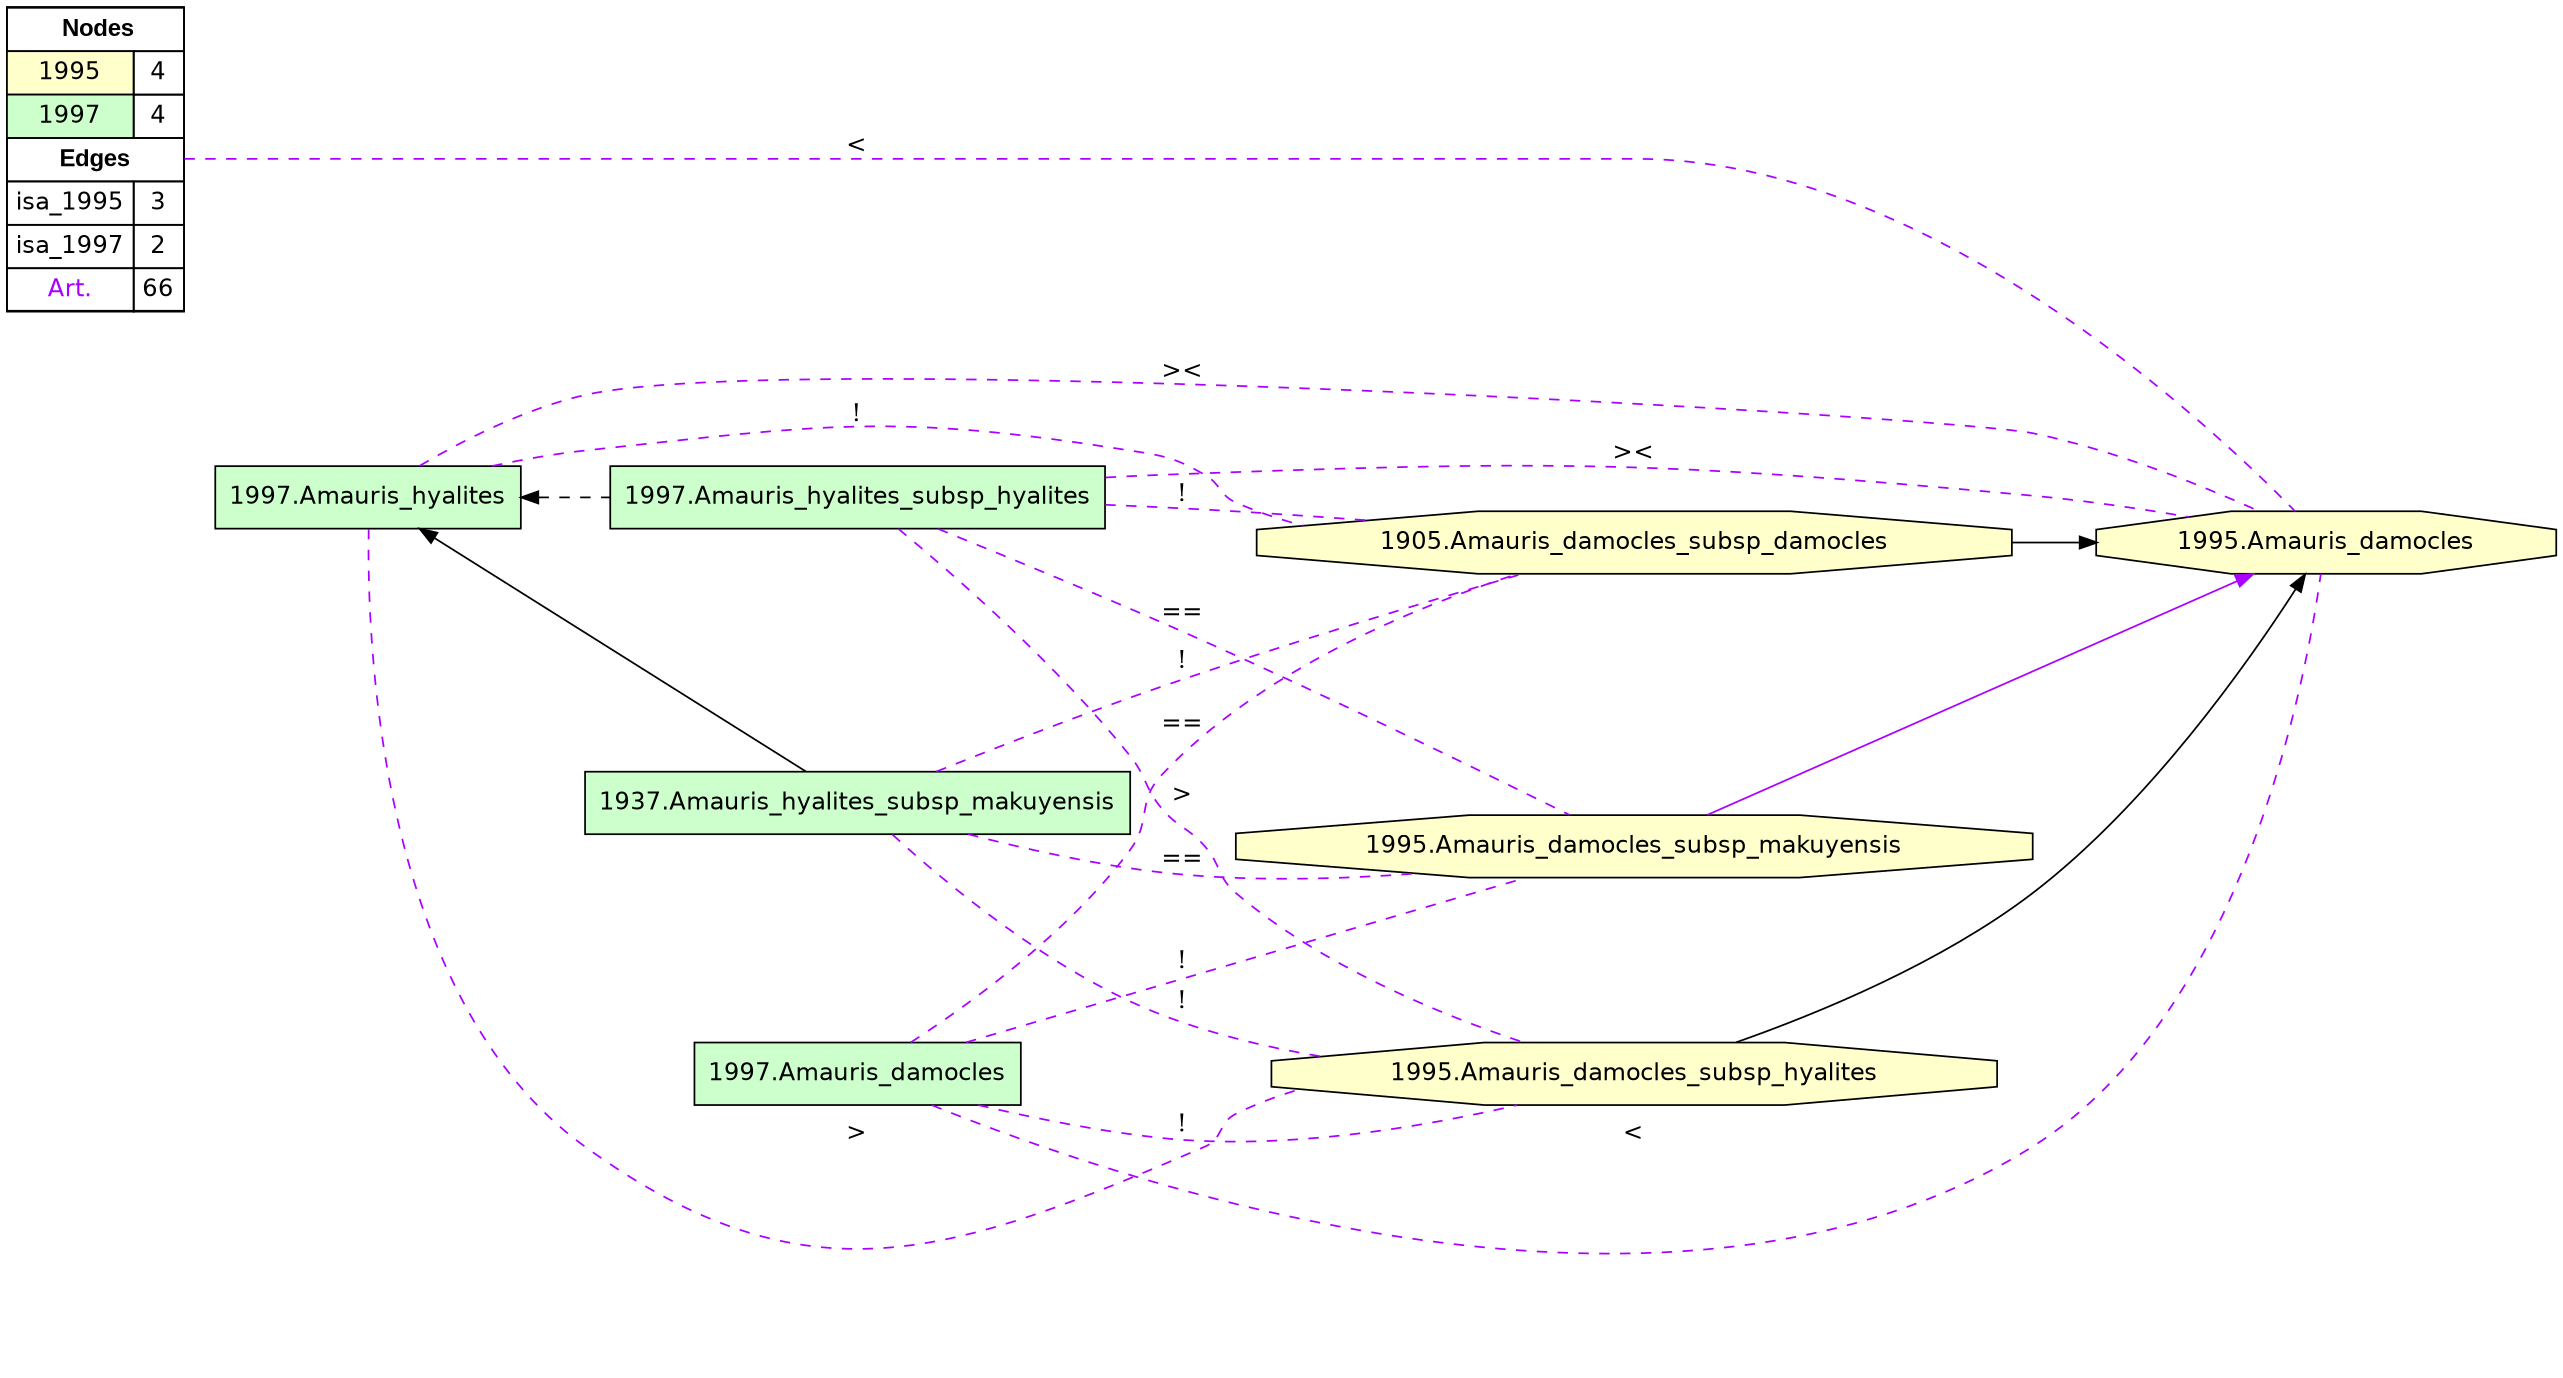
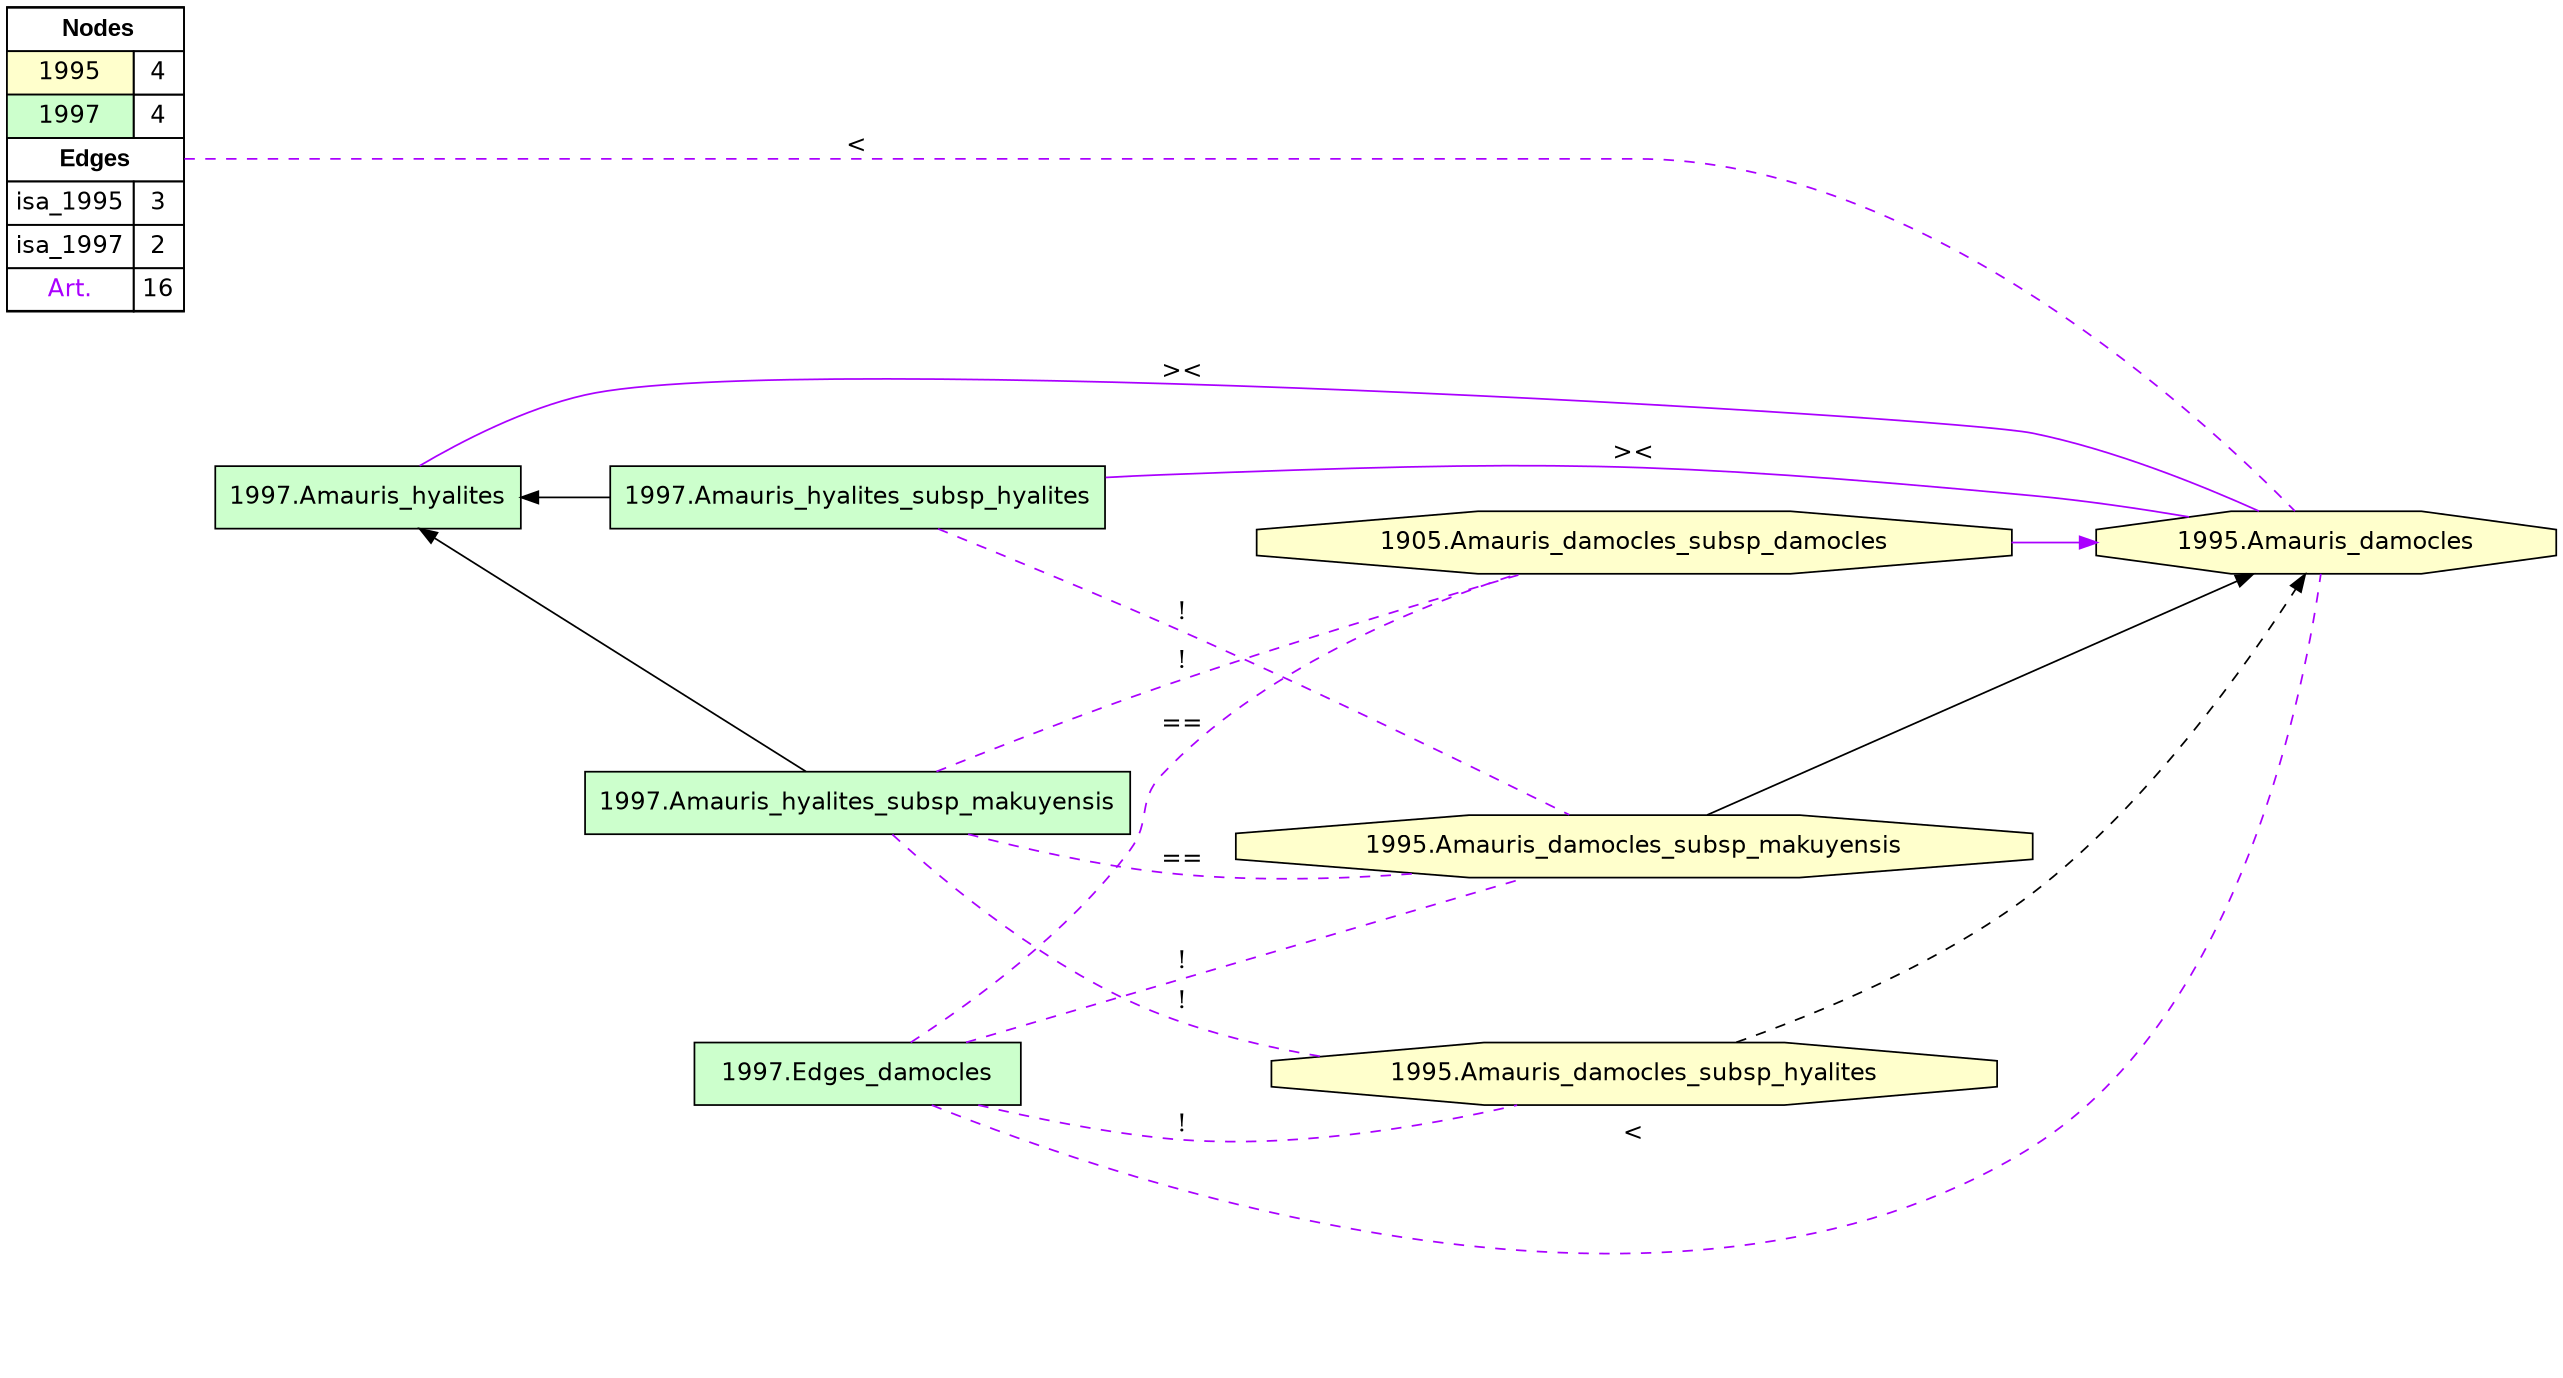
  digraph {
    rankdir=LR
    node [fillcolor="#FFFFCC" fontname=helvetica shape=box style=filled]
    edge [arrowhead=none color="#AA00FF" constraint=true penwidth=1 style=dashed]
-   n1 [fillcolor=white label=<   <TABLE BORDER="0" CELLBORDER="1" CELLSPACING="0" CELLPADDING="4">  <TR> <TD COLSPAN="2"><font face="Arial Black"> Nodes</font></TD> </TR>  <TR>   <TD bgcolor="#FFFFCC" fontname="helvetica">1995</TD>   <TD>4</TD>   </TR>  <TR>   <TD bgcolor="#CCFFCC" fontname="helvetica">1997</TD>   <TD>4</TD>   </TR>  <TR> <TD COLSPAN="2"><font face = "Arial Black"> Edges </font></TD> </TR>  <TR>   <TD><font color ="#000000">isa_1995</font></TD>   <TD>3</TD>   </TR>  <TR>   <TD><font color ="#000000">isa_1997</font></TD>   <TD>2</TD>   </TR>  <TR>   <TD><font color ="#AA00FF">Art.</font></TD>   <TD>66</TD>   </TR>  </TABLE>   > margin=0]
+   n1 [fillcolor=white label=<   <TABLE BORDER="0" CELLBORDER="1" CELLSPACING="0" CELLPADDING="4">  <TR> <TD COLSPAN="2"><font face="Arial Black"> Nodes</font></TD> </TR>  <TR>   <TD bgcolor="#FFFFCC" fontname="helvetica">1995</TD>   <TD>4</TD>   </TR>  <TR>   <TD bgcolor="#CCFFCC" fontname="helvetica">1997</TD>   <TD>4</TD>   </TR>  <TR> <TD COLSPAN="2"><font face = "Arial Black"> Edges </font></TD> </TR>  <TR>   <TD><font color ="#000000">isa_1995</font></TD>   <TD>3</TD>   </TR>  <TR>   <TD><font color ="#000000">isa_1997</font></TD>   <TD>2</TD>   </TR>  <TR>   <TD><font color ="#AA00FF">Art.</font></TD>   <TD>16</TD>   </TR>  </TABLE>   > margin=0]
    "1995.Amauris_damocles" [shape=octagon]
    "1995.Amauris_damocles_subsp_makuyensis" [shape=octagon]
    n4 [label="1905.Amauris_damocles_subsp_damocles" shape=octagon]
    "1995.Amauris_damocles_subsp_hyalites" [shape=octagon]
    "1997.Amauris_hyalites_subsp_hyalites" [fillcolor="#CCFFCC"]
-   "1997.Amauris_hyalites_subsp_makuyensis" [fillcolor="#CCFFCC" label="1937.Amauris_hyalites_subsp_makuyensis"]
+   "1997.Amauris_hyalites_subsp_makuyensis" [fillcolor="#CCFFCC"]
    "1997.Amauris_hyalites" [fillcolor="#CCFFCC"]
-   "1997.Amauris_damocles" [fillcolor="#CCFFCC"]
+   "1997.Amauris_damocles" [fillcolor="#CCFFCC" label="1997.Edges_damocles"]
    subgraph sub_1 {
      rank=source
      n1
    }
    n1 -> "1995.Amauris_damocles" [label="<"]
-   "1995.Amauris_damocles_subsp_makuyensis" -> "1995.Amauris_damocles" [style=solid arrowhead=""]
-   n4 -> "1995.Amauris_damocles" [color="#000000" style=solid arrowhead=""]
-   "1995.Amauris_damocles_subsp_hyalites" -> "1995.Amauris_damocles" [color="#000000" style=solid arrowhead=""]
-   "1997.Amauris_hyalites_subsp_hyalites" -> "1995.Amauris_damocles" [label="><"]
-   "1997.Amauris_hyalites_subsp_hyalites" -> "1995.Amauris_damocles_subsp_makuyensis" [label="=="]
-   "1997.Amauris_hyalites_subsp_hyalites" -> n4 [label="!"]
-   "1997.Amauris_hyalites_subsp_hyalites" -> "1995.Amauris_damocles_subsp_hyalites" [label=">"]
+   "1995.Amauris_damocles_subsp_makuyensis" -> "1995.Amauris_damocles" [color="#000000" style=solid arrowhead=""]
+   n4 -> "1995.Amauris_damocles" [style=solid arrowhead=""]
+   "1995.Amauris_damocles_subsp_hyalites" -> "1995.Amauris_damocles" [color="#000000" arrowhead=""]
+   "1997.Amauris_hyalites_subsp_hyalites" -> "1995.Amauris_damocles" [label="><" style=solid]
+   "1997.Amauris_hyalites_subsp_hyalites" -> "1995.Amauris_damocles_subsp_makuyensis" [label="!"]
    "1997.Amauris_hyalites_subsp_makuyensis" -> "1995.Amauris_damocles_subsp_makuyensis" [label="=="]
    "1997.Amauris_hyalites_subsp_makuyensis" -> n4 [label="!"]
    "1997.Amauris_hyalites_subsp_makuyensis" -> "1995.Amauris_damocles_subsp_hyalites" [label="!"]
-   "1997.Amauris_hyalites" -> "1995.Amauris_damocles" [label="><"]
-   "1997.Amauris_hyalites" -> n4 [label="!"]
-   "1997.Amauris_hyalites" -> "1995.Amauris_damocles_subsp_hyalites" [label=">"]
-   "1997.Amauris_hyalites" -> "1997.Amauris_hyalites_subsp_hyalites" [color="#000000" dir=back arrowhead=""]
+   "1997.Amauris_hyalites" -> "1995.Amauris_damocles" [label="><" style=solid]
+   "1997.Amauris_hyalites" -> "1997.Amauris_hyalites_subsp_hyalites" [color="#000000" dir=back style=solid arrowhead=""]
    "1997.Amauris_hyalites" -> "1997.Amauris_hyalites_subsp_makuyensis" [color="#000000" dir=back style=solid arrowhead=""]
    "1997.Amauris_damocles" -> "1995.Amauris_damocles" [label="<"]
    "1997.Amauris_damocles" -> "1995.Amauris_damocles_subsp_makuyensis" [label="!"]
    "1997.Amauris_damocles" -> n4 [label="=="]
    "1997.Amauris_damocles" -> "1995.Amauris_damocles_subsp_hyalites" [label="!"]
  }
